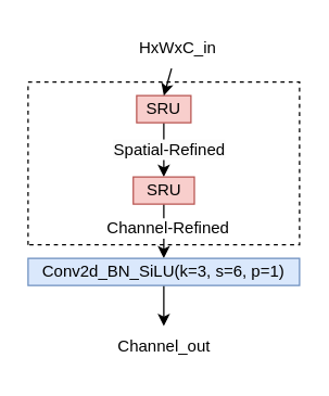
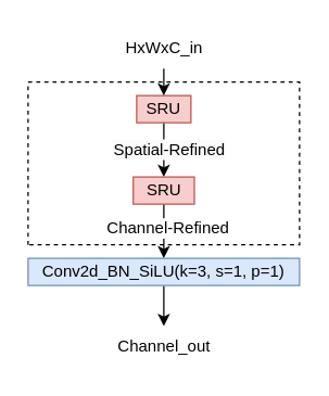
  <mxCell id="0" />
  <mxCell id="1" parent="0" />
  <mxCell id="2" style="edgeStyle=orthogonalEdgeStyle;rounded=0;orthogonalLoop=1;jettySize=auto;html=1;exitX=0.5;exitY=1;exitDx=0;exitDy=0;" edge="1" parent="1" source="4" target="7"><mxGeometry relative="1" as="geometry" /></mxCell>
  <mxCell id="3" value="&lt;span style=&quot;color: rgb(0, 0, 0); font-family: Helvetica; font-size: 12px; font-style: normal; font-variant-ligatures: normal; font-variant-caps: normal; font-weight: 400; letter-spacing: normal; orphans: 2; text-align: left; text-indent: 0px; text-transform: none; widows: 2; word-spacing: 0px; -webkit-text-stroke-width: 0px; background-color: rgb(251, 251, 251); text-decoration-thickness: initial; text-decoration-style: initial; text-decoration-color: initial; float: none; display: inline !important;&quot;&gt;Spatial-Refined&lt;/span&gt;" style="edgeLabel;html=1;align=center;verticalAlign=middle;resizable=0;points=[];" vertex="1" connectable="0" parent="2"><mxGeometry x="-0.067" y="3" relative="1" as="geometry"><mxPoint as="offset" /></mxGeometry></mxCell>
  <mxCell id="4" value="SRU" style="rounded=0;whiteSpace=wrap;html=1;fillColor=#f8cecc;strokeColor=#b85450;" vertex="1" parent="1"><mxGeometry x="100" y="70" width="40" height="20" as="geometry" /></mxCell>
  <mxCell id="5" style="edgeStyle=orthogonalEdgeStyle;rounded=0;orthogonalLoop=1;jettySize=auto;html=1;exitX=0.5;exitY=1;exitDx=0;exitDy=0;entryX=0.5;entryY=0;entryDx=0;entryDy=0;" edge="1" parent="1" source="7" target="9"><mxGeometry relative="1" as="geometry" /></mxCell>
  <mxCell id="6" value="&lt;font style=&quot;font-size: 12px;&quot;&gt;Channel-Refined&lt;/font&gt;" style="edgeLabel;html=1;align=center;verticalAlign=middle;resizable=0;points=[];" vertex="1" connectable="0" parent="5"><mxGeometry x="-0.144" y="2" relative="1" as="geometry"><mxPoint as="offset" /></mxGeometry></mxCell>
  <mxCell id="7" value="SRU" style="rounded=0;whiteSpace=wrap;html=1;fillColor=#f8cecc;strokeColor=#b85450;" vertex="1" parent="1"><mxGeometry x="97.5" y="130" width="45" height="20" as="geometry" /></mxCell>
  <mxCell id="8" style="edgeStyle=orthogonalEdgeStyle;rounded=0;orthogonalLoop=1;jettySize=auto;html=1;exitX=0.5;exitY=1;exitDx=0;exitDy=0;" edge="1" parent="1" source="9"><mxGeometry relative="1" as="geometry"><mxPoint x="120" y="240" as="targetPoint" /></mxGeometry></mxCell>
- <mxCell id="9" value="Conv2d_BN_SiLU(k=3, s=6, p=1)" style="rounded=0;whiteSpace=wrap;html=1;fillColor=#dae8fc;strokeColor=#6c8ebf;" vertex="1" parent="1"><mxGeometry x="20" y="190" width="200" height="20" as="geometry" /></mxCell>
+ <mxCell id="9" value="Conv2d_BN_SiLU(k=3, s=1, p=1)" style="rounded=0;whiteSpace=wrap;html=1;fillColor=#dae8fc;strokeColor=#6c8ebf;" vertex="1" parent="1"><mxGeometry x="20" y="190" width="200" height="20" as="geometry" /></mxCell>
  <mxCell id="10" value="" style="endArrow=classic;html=1;rounded=0;entryX=0.5;entryY=0;entryDx=0;entryDy=0;" edge="1" parent="1" source="11" target="4"><mxGeometry width="50" height="50" relative="1" as="geometry"><mxPoint x="120" y="50" as="sourcePoint" /><mxPoint x="200" y="240" as="targetPoint" /></mxGeometry></mxCell>
- <mxCell id="11" value="HxWxC_in" style="text;html=1;align=center;verticalAlign=middle;resizable=0;points=[];autosize=1;strokeColor=none;fillColor=none;" vertex="1" parent="1"><mxGeometry x="90" y="20" width="80" height="30" as="geometry" /></mxCell>
+ <mxCell id="11" value="HxWxC_in" style="text;html=1;align=center;verticalAlign=middle;resizable=0;points=[];autosize=1;strokeColor=none;fillColor=none;" vertex="1" parent="1"><mxGeometry x="80" y="20" width="80" height="30" as="geometry" /></mxCell>
  <mxCell id="12" value="Channel_out" style="text;html=1;align=center;verticalAlign=middle;resizable=0;points=[];autosize=1;strokeColor=none;fillColor=none;" vertex="1" parent="1"><mxGeometry x="75" y="240" width="90" height="30" as="geometry" /></mxCell>
  <mxCell id="13" value="" style="endArrow=none;dashed=1;html=1;rounded=0;" edge="1" parent="1"><mxGeometry width="50" height="50" relative="1" as="geometry"><mxPoint x="20" y="180" as="sourcePoint" /><mxPoint x="20" y="180" as="targetPoint" /><Array as="points"><mxPoint x="20" y="60" /><mxPoint x="220" y="60" /><mxPoint x="220" y="180" /></Array></mxGeometry></mxCell>
